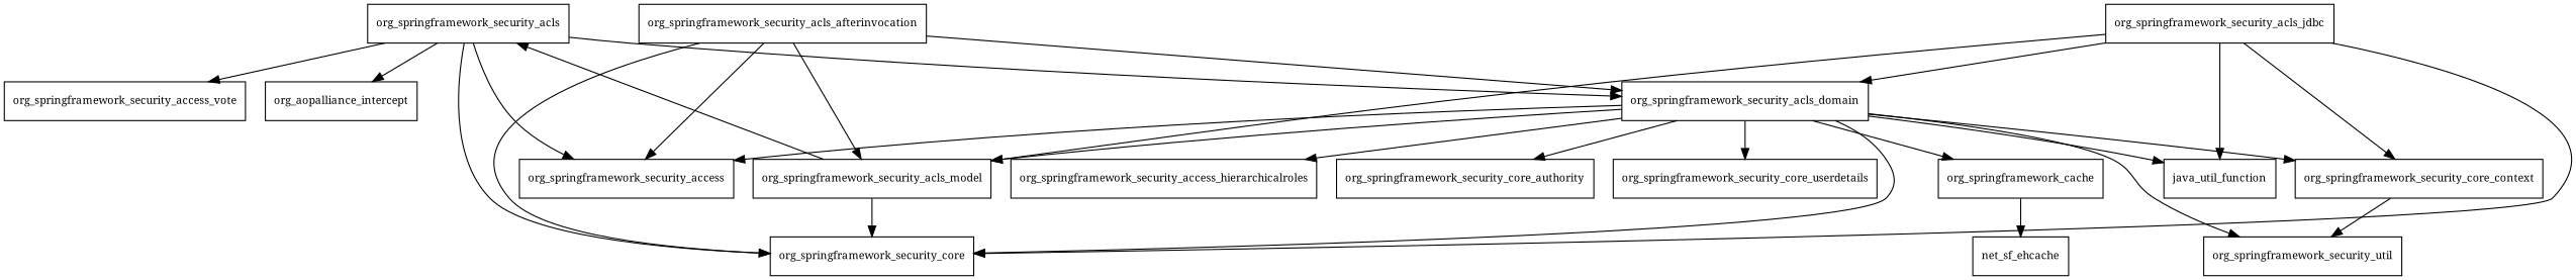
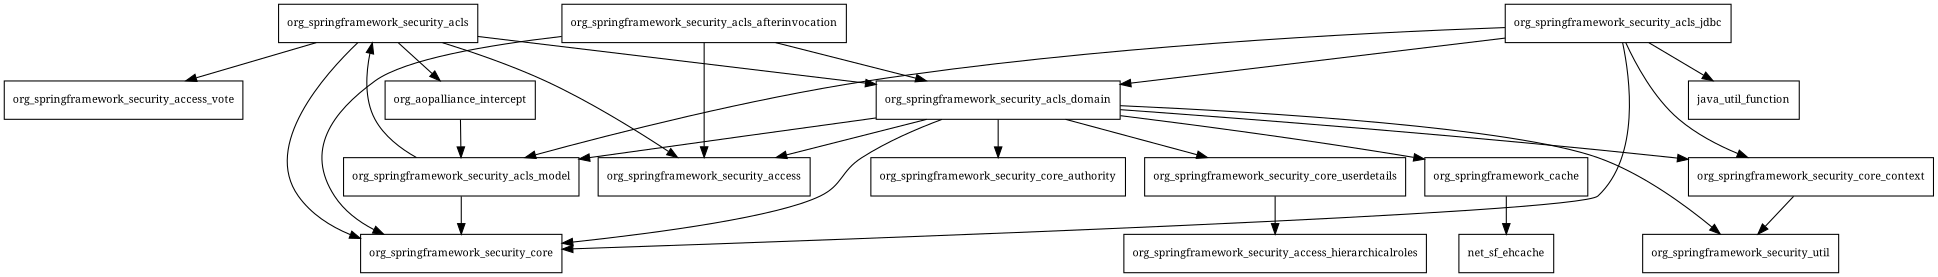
  digraph {
    fontname="Noto Serif"
    node [fontname="Noto Serif" fontsize=10.0 shape=box]
    edge [fontname="Noto Serif"]
    org_springframework_security_acls
    org_aopalliance_intercept
    org_springframework_security_access
    org_springframework_security_access_vote
    org_springframework_security_acls_domain
    org_springframework_security_core
    org_springframework_security_acls_model
    java_util_function
    org_springframework_cache
    org_springframework_security_access_hierarchicalroles
    org_springframework_security_core_authority
    org_springframework_security_core_context
    org_springframework_security_core_userdetails
    org_springframework_security_util
    net_sf_ehcache
    org_springframework_security_acls_afterinvocation
    org_springframework_security_acls_jdbc
    org_springframework_security_acls -> org_aopalliance_intercept
    org_springframework_security_acls -> org_springframework_security_access
    org_springframework_security_acls -> org_springframework_security_access_vote
    org_springframework_security_acls -> org_springframework_security_acls_domain
    org_springframework_security_acls -> org_springframework_security_core
    org_springframework_security_acls_domain -> org_springframework_security_access
    org_springframework_security_acls_domain -> org_springframework_security_core
    org_springframework_security_acls_domain -> org_springframework_security_acls_model
-   org_springframework_security_acls_domain -> java_util_function
    org_springframework_security_acls_domain -> org_springframework_cache
-   org_springframework_security_acls_domain -> org_springframework_security_access_hierarchicalroles
+   org_springframework_security_core_userdetails -> org_springframework_security_access_hierarchicalroles
    org_springframework_security_acls_domain -> org_springframework_security_core_authority
    org_springframework_security_acls_domain -> org_springframework_security_core_context
    org_springframework_security_acls_domain -> org_springframework_security_core_userdetails
    org_springframework_security_acls_domain -> org_springframework_security_util
    org_springframework_security_acls_model -> org_springframework_security_acls
    org_springframework_security_acls_model -> org_springframework_security_core
    org_springframework_cache -> net_sf_ehcache
    org_springframework_security_core_context -> org_springframework_security_util
    org_springframework_security_acls_afterinvocation -> org_springframework_security_access
    org_springframework_security_acls_afterinvocation -> org_springframework_security_acls_domain
    org_springframework_security_acls_afterinvocation -> org_springframework_security_core
-   org_springframework_security_acls_afterinvocation -> org_springframework_security_acls_model
+   org_aopalliance_intercept -> org_springframework_security_acls_model
    org_springframework_security_acls_jdbc -> org_springframework_security_acls_domain
    org_springframework_security_acls_jdbc -> org_springframework_security_core
    org_springframework_security_acls_jdbc -> org_springframework_security_acls_model
    org_springframework_security_acls_jdbc -> java_util_function
    org_springframework_security_acls_jdbc -> org_springframework_security_core_context
  }
